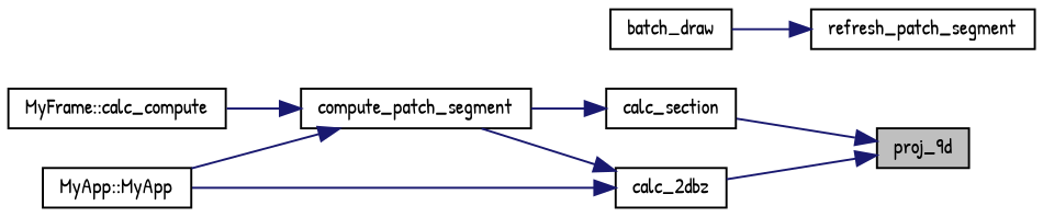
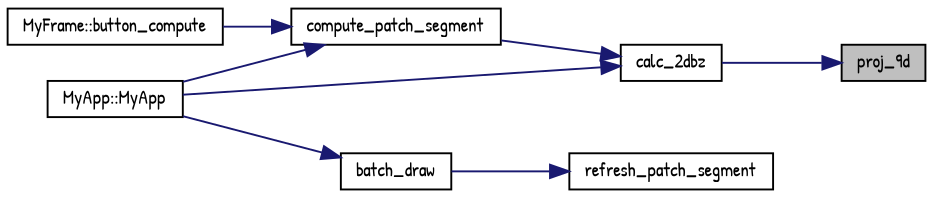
  digraph {
    fontname="Patrick Hand"
    rankdir=RL
    node [color=black fillcolor=white fontname="Patrick Hand" fontsize=10 shape=record style=filled]
    edge [color=midnightblue dir=back fontname="Patrick Hand" fontsize=10 labelfontname=Helvetica labelfontsize=10 style=solid]
    n1 [fillcolor=grey75 fontcolor=black height=0.2 label=proj_9d width=0.4]
    n2 [height=0.2 label=calc_2dbz width=0.4]
-   n3 [height=0.2 label=calc_section width=0.4]
    n4 [height=0.2 label=compute_patch_segment width=0.4]
    n5 [height=0.2 label="MyApp::MyApp" width=0.4]
-   n6 [height=0.2 label="MyFrame::calc_compute" width=0.4]
+   n6 [height=0.2 label="MyFrame::button_compute" width=0.4]
    n7 [height=0.2 label=refresh_patch_segment width=0.4]
    n8 [height=0.2 label=batch_draw width=0.4]
    n1 -> n2
-   n1 -> n3
    n2 -> n4
    n2 -> n5
-   n3 -> n4
    n4 -> n5
    n4 -> n6
    n7 -> n8
+   n8 -> n5
  }
